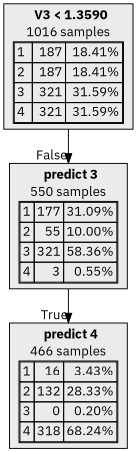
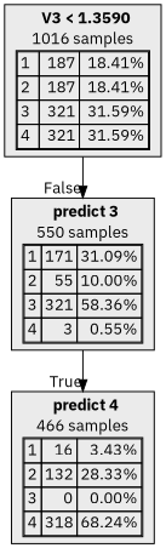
  digraph {
    fontname="IBM Plex Sans"
    node [fillcolor="#EBEBEB" fontname="IBM Plex Sans" shape=box style=filled color=black]
    edge [fontname="IBM Plex Sans" labeldistance=2.5]
    n1 [label=<  <TABLE BORDER="0" CELLPADDING="0">       <TR>     <TD>       <B>V3 &lt; 1.3590</B>     </TD>   </TR>      <TR>       <TD>1016 samples</TD>     </TR>     <TR>   <TD>     <TABLE CELLSPACING="0">                <TR >     <TD ALIGN="LEFT">1</TD>     <TD ALIGN="RIGHT">187</TD>     <TD ALIGN="RIGHT">18.41%</TD>   </TR>   <TR >     <TD ALIGN="LEFT">2</TD>     <TD ALIGN="RIGHT">187</TD>     <TD ALIGN="RIGHT">18.41%</TD>   </TR>   <TR class="highlighted">     <TD ALIGN="LEFT">3</TD>     <TD ALIGN="RIGHT">321</TD>     <TD ALIGN="RIGHT">31.59%</TD>   </TR>   <TR >     <TD ALIGN="LEFT">4</TD>     <TD ALIGN="RIGHT">321</TD>     <TD ALIGN="RIGHT">31.59%</TD>   </TR>      </TABLE>   </TD> </TR>    </TABLE> > color=""]
-   n2 [label=<  <TABLE BORDER="0" CELLPADDING="0">       <TR>     <TD>       <B>predict 3</B>     </TD>   </TR>      <TR>       <TD>550 samples</TD>     </TR>     <TR>   <TD>     <TABLE CELLSPACING="0">                <TR >     <TD ALIGN="LEFT">1</TD>     <TD ALIGN="RIGHT">177</TD>     <TD ALIGN="RIGHT">31.09%</TD>   </TR>   <TR >     <TD ALIGN="LEFT">2</TD>     <TD ALIGN="RIGHT">55</TD>     <TD ALIGN="RIGHT">10.00%</TD>   </TR>   <TR class="highlighted">     <TD ALIGN="LEFT">3</TD>     <TD ALIGN="RIGHT">321</TD>     <TD ALIGN="RIGHT">58.36%</TD>   </TR>   <TR >     <TD ALIGN="LEFT">4</TD>     <TD ALIGN="RIGHT">3</TD>     <TD ALIGN="RIGHT">0.55%</TD>   </TR>      </TABLE>   </TD> </TR>    </TABLE> >]
-   n3 [label=<  <TABLE BORDER="0" CELLPADDING="0">       <TR>     <TD>       <B>predict 4</B>     </TD>   </TR>      <TR>       <TD>466 samples</TD>     </TR>     <TR>   <TD>     <TABLE CELLSPACING="0">                <TR >     <TD ALIGN="LEFT">1</TD>     <TD ALIGN="RIGHT">16</TD>     <TD ALIGN="RIGHT">3.43%</TD>   </TR>   <TR >     <TD ALIGN="LEFT">2</TD>     <TD ALIGN="RIGHT">132</TD>     <TD ALIGN="RIGHT">28.33%</TD>   </TR>   <TR >     <TD ALIGN="LEFT">3</TD>     <TD ALIGN="RIGHT">0</TD>     <TD ALIGN="RIGHT">0.20%</TD>   </TR>   <TR class="highlighted">     <TD ALIGN="LEFT">4</TD>     <TD ALIGN="RIGHT">318</TD>     <TD ALIGN="RIGHT">68.24%</TD>   </TR>      </TABLE>   </TD> </TR>    </TABLE> >]
+   n2 [label=<  <TABLE BORDER="0" CELLPADDING="0">       <TR>     <TD>       <B>predict 3</B>     </TD>   </TR>      <TR>       <TD>550 samples</TD>     </TR>     <TR>   <TD>     <TABLE CELLSPACING="0">                <TR >     <TD ALIGN="LEFT">1</TD>     <TD ALIGN="RIGHT">171</TD>     <TD ALIGN="RIGHT">31.09%</TD>   </TR>   <TR >     <TD ALIGN="LEFT">2</TD>     <TD ALIGN="RIGHT">55</TD>     <TD ALIGN="RIGHT">10.00%</TD>   </TR>   <TR class="highlighted">     <TD ALIGN="LEFT">3</TD>     <TD ALIGN="RIGHT">321</TD>     <TD ALIGN="RIGHT">58.36%</TD>   </TR>   <TR >     <TD ALIGN="LEFT">4</TD>     <TD ALIGN="RIGHT">3</TD>     <TD ALIGN="RIGHT">0.55%</TD>   </TR>      </TABLE>   </TD> </TR>    </TABLE> >]
+   n3 [label=<  <TABLE BORDER="0" CELLPADDING="0">       <TR>     <TD>       <B>predict 4</B>     </TD>   </TR>      <TR>       <TD>466 samples</TD>     </TR>     <TR>   <TD>     <TABLE CELLSPACING="0">                <TR >     <TD ALIGN="LEFT">1</TD>     <TD ALIGN="RIGHT">16</TD>     <TD ALIGN="RIGHT">3.43%</TD>   </TR>   <TR >     <TD ALIGN="LEFT">2</TD>     <TD ALIGN="RIGHT">132</TD>     <TD ALIGN="RIGHT">28.33%</TD>   </TR>   <TR >     <TD ALIGN="LEFT">3</TD>     <TD ALIGN="RIGHT">0</TD>     <TD ALIGN="RIGHT">0.00%</TD>   </TR>   <TR class="highlighted">     <TD ALIGN="LEFT">4</TD>     <TD ALIGN="RIGHT">318</TD>     <TD ALIGN="RIGHT">68.24%</TD>   </TR>      </TABLE>   </TD> </TR>    </TABLE> >]
    n1 -> n2 [headlabel=False labelangle=-45]
    n2 -> n3 [headlabel=True labelangle=45]
  }
